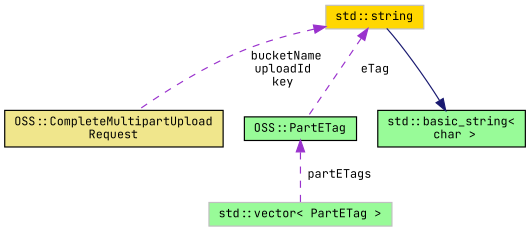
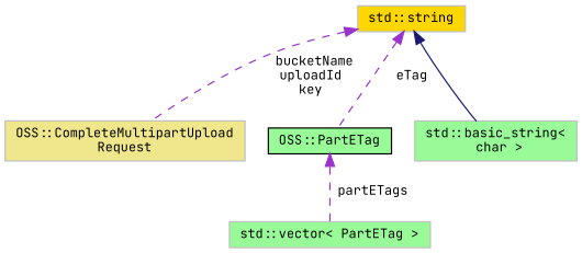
  digraph {
    fontname="JetBrains Mono"
    node [color=grey75 fillcolor=palegreen fontname="JetBrains Mono" fontsize=10 shape=record style=filled]
    edge [color=darkorchid3 dir=back fontname="JetBrains Mono" fontsize=10 labelfontname=Helvetica labelfontsize=10 style=dashed]
-   n1 [color=black fillcolor=khaki fontcolor=black height=0.2 label="OSS::CompleteMultipartUpload\lRequest" width=0.4]
+   n1 [fillcolor=khaki fontcolor=black height=0.2 label="OSS::CompleteMultipartUpload\lRequest" width=0.4]
    n2 [height=0.2 label="std::vector\< PartETag \>" width=0.4]
    n3 [color=black height=0.2 label="OSS::PartETag" width=0.4]
    n4 [fillcolor=gold height=0.2 label="std::string" width=0.4]
-   n5 [color=black height=0.2 label="std::basic_string\<\l char \>" width=0.4]
+   n5 [height=0.2 label="std::basic_string\<\l char \>" width=0.4]
    n3 -> n2 [label=" partETags"]
    n4 -> n1 [label=" bucketName\nuploadId\nkey"]
    n4 -> n3 [label=" eTag"]
-   n5 -> n4 [color=midnightblue style=solid]
+   n4 -> n5 [color=midnightblue style=solid]
  }
